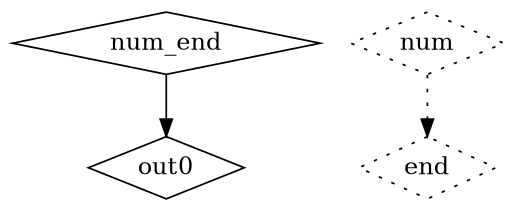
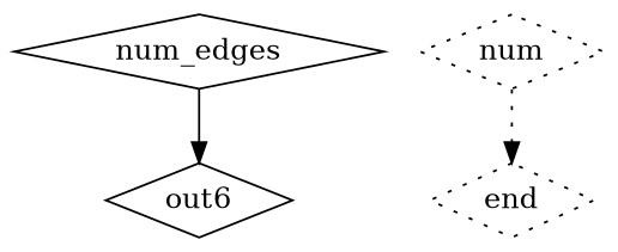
  digraph {
    compound=true
    splines=spline
    node [mlir_op="handshake.func" shape=diamond style=solid]
    edge [arrowhead=normal arrowtail=none dir=both]
-   n1 [label=num_end]
-   n2 [label=out0]
+   n1 [label=num_edges]
+   n2 [label=out6]
    n3 [label=num style=dotted]
    n4 [label=end style=dotted]
    n1 -> n2 [from=num_edges from_idx=0 style=solid to=out0 to_idx=0]
    n3 -> n4 [from=start from_idx=1 style=dotted to=end to_idx=1]
  }
